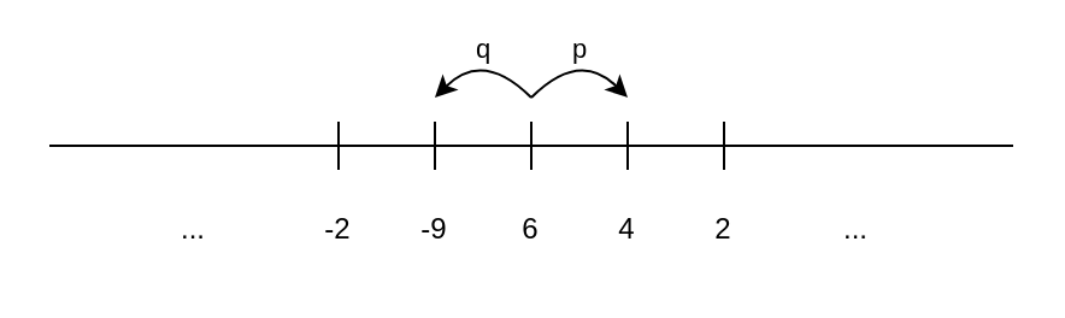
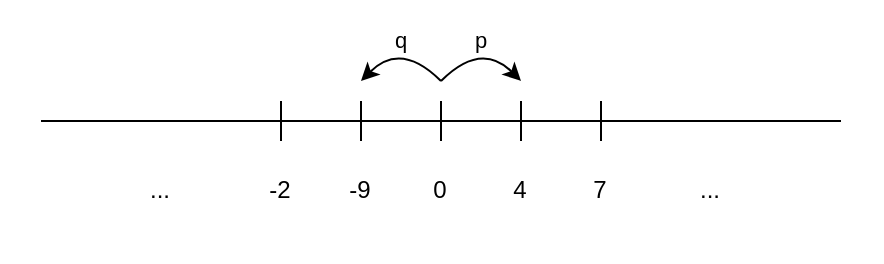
  <mxCell id="0" />
  <mxCell id="1" parent="0" />
  <mxCell id="2" value="" style="endArrow=none;html=1;rounded=0;" parent="1" edge="1"><mxGeometry width="50" height="50" relative="1" as="geometry"><mxPoint x="20" y="60" as="sourcePoint" /><mxPoint x="420" y="60" as="targetPoint" /></mxGeometry></mxCell>
  <mxCell id="3" value="" style="endArrow=none;html=1;rounded=0;" parent="1" edge="1"><mxGeometry width="50" height="50" relative="1" as="geometry"><mxPoint x="180" y="70" as="sourcePoint" /><mxPoint x="180" y="50" as="targetPoint" /></mxGeometry></mxCell>
  <mxCell id="4" value="" style="endArrow=none;html=1;rounded=0;" parent="1" edge="1"><mxGeometry width="50" height="50" relative="1" as="geometry"><mxPoint x="220" y="70" as="sourcePoint" /><mxPoint x="220" y="50" as="targetPoint" /></mxGeometry></mxCell>
  <mxCell id="5" value="" style="endArrow=none;html=1;rounded=0;" parent="1" edge="1"><mxGeometry width="50" height="50" relative="1" as="geometry"><mxPoint x="260" y="70" as="sourcePoint" /><mxPoint x="260" y="50" as="targetPoint" /></mxGeometry></mxCell>
  <mxCell id="6" value="" style="endArrow=none;html=1;rounded=0;" parent="1" edge="1"><mxGeometry width="50" height="50" relative="1" as="geometry"><mxPoint x="300" y="70" as="sourcePoint" /><mxPoint x="300" y="50" as="targetPoint" /></mxGeometry></mxCell>
  <mxCell id="7" value="" style="endArrow=none;html=1;rounded=0;" parent="1" edge="1"><mxGeometry width="50" height="50" relative="1" as="geometry"><mxPoint x="140" y="70" as="sourcePoint" /><mxPoint x="140" y="50" as="targetPoint" /></mxGeometry></mxCell>
- <mxCell id="8" value="6" style="text;html=1;strokeColor=none;fillColor=none;align=center;verticalAlign=middle;whiteSpace=wrap;rounded=0;" parent="1" vertex="1"><mxGeometry x="210" y="80" width="20" height="30" as="geometry" /></mxCell>
+ <mxCell id="8" value="0" style="text;html=1;strokeColor=none;fillColor=none;align=center;verticalAlign=middle;whiteSpace=wrap;rounded=0;" parent="1" vertex="1"><mxGeometry x="210" y="80" width="20" height="30" as="geometry" /></mxCell>
  <mxCell id="9" value="4" style="text;html=1;strokeColor=none;fillColor=none;align=center;verticalAlign=middle;whiteSpace=wrap;rounded=0;" parent="1" vertex="1"><mxGeometry x="250" y="80" width="20" height="30" as="geometry" /></mxCell>
- <mxCell id="10" value="2" style="text;html=1;strokeColor=none;fillColor=none;align=center;verticalAlign=middle;whiteSpace=wrap;rounded=0;" parent="1" vertex="1"><mxGeometry x="290" y="80" width="20" height="30" as="geometry" /></mxCell>
+ <mxCell id="10" value="7" style="text;html=1;strokeColor=none;fillColor=none;align=center;verticalAlign=middle;whiteSpace=wrap;rounded=0;" parent="1" vertex="1"><mxGeometry x="290" y="80" width="20" height="30" as="geometry" /></mxCell>
  <mxCell id="11" value="-9" style="text;html=1;strokeColor=none;fillColor=none;align=center;verticalAlign=middle;whiteSpace=wrap;rounded=0;" parent="1" vertex="1"><mxGeometry x="170" y="80" width="20" height="30" as="geometry" /></mxCell>
  <mxCell id="12" value="-2" style="text;html=1;strokeColor=none;fillColor=none;align=center;verticalAlign=middle;whiteSpace=wrap;rounded=0;" parent="1" vertex="1"><mxGeometry x="130" y="80" width="20" height="30" as="geometry" /></mxCell>
  <mxCell id="13" value="p" style="endArrow=classic;html=1;curved=1;" parent="1" edge="1"><mxGeometry width="50" height="50" relative="1" as="geometry"><mxPoint x="220" y="40" as="sourcePoint" /><mxPoint x="260" y="40" as="targetPoint" /><Array as="points"><mxPoint x="240" y="20" /></Array></mxGeometry></mxCell>
  <mxCell id="14" value="q" style="endArrow=classic;html=1;curved=1;" parent="1" edge="1"><mxGeometry width="50" height="50" relative="1" as="geometry"><mxPoint x="220" y="40" as="sourcePoint" /><mxPoint x="180" y="40" as="targetPoint" /><Array as="points"><mxPoint x="200" y="20" /></Array></mxGeometry></mxCell>
  <mxCell id="15" value="..." style="text;html=1;strokeColor=none;fillColor=none;align=center;verticalAlign=middle;whiteSpace=wrap;rounded=0;" parent="1" vertex="1"><mxGeometry x="50" y="80" width="60" height="30" as="geometry" /></mxCell>
  <mxCell id="16" value="..." style="text;html=1;strokeColor=none;fillColor=none;align=center;verticalAlign=middle;whiteSpace=wrap;rounded=0;" parent="1" vertex="1"><mxGeometry x="325" y="80" width="60" height="30" as="geometry" /></mxCell>
